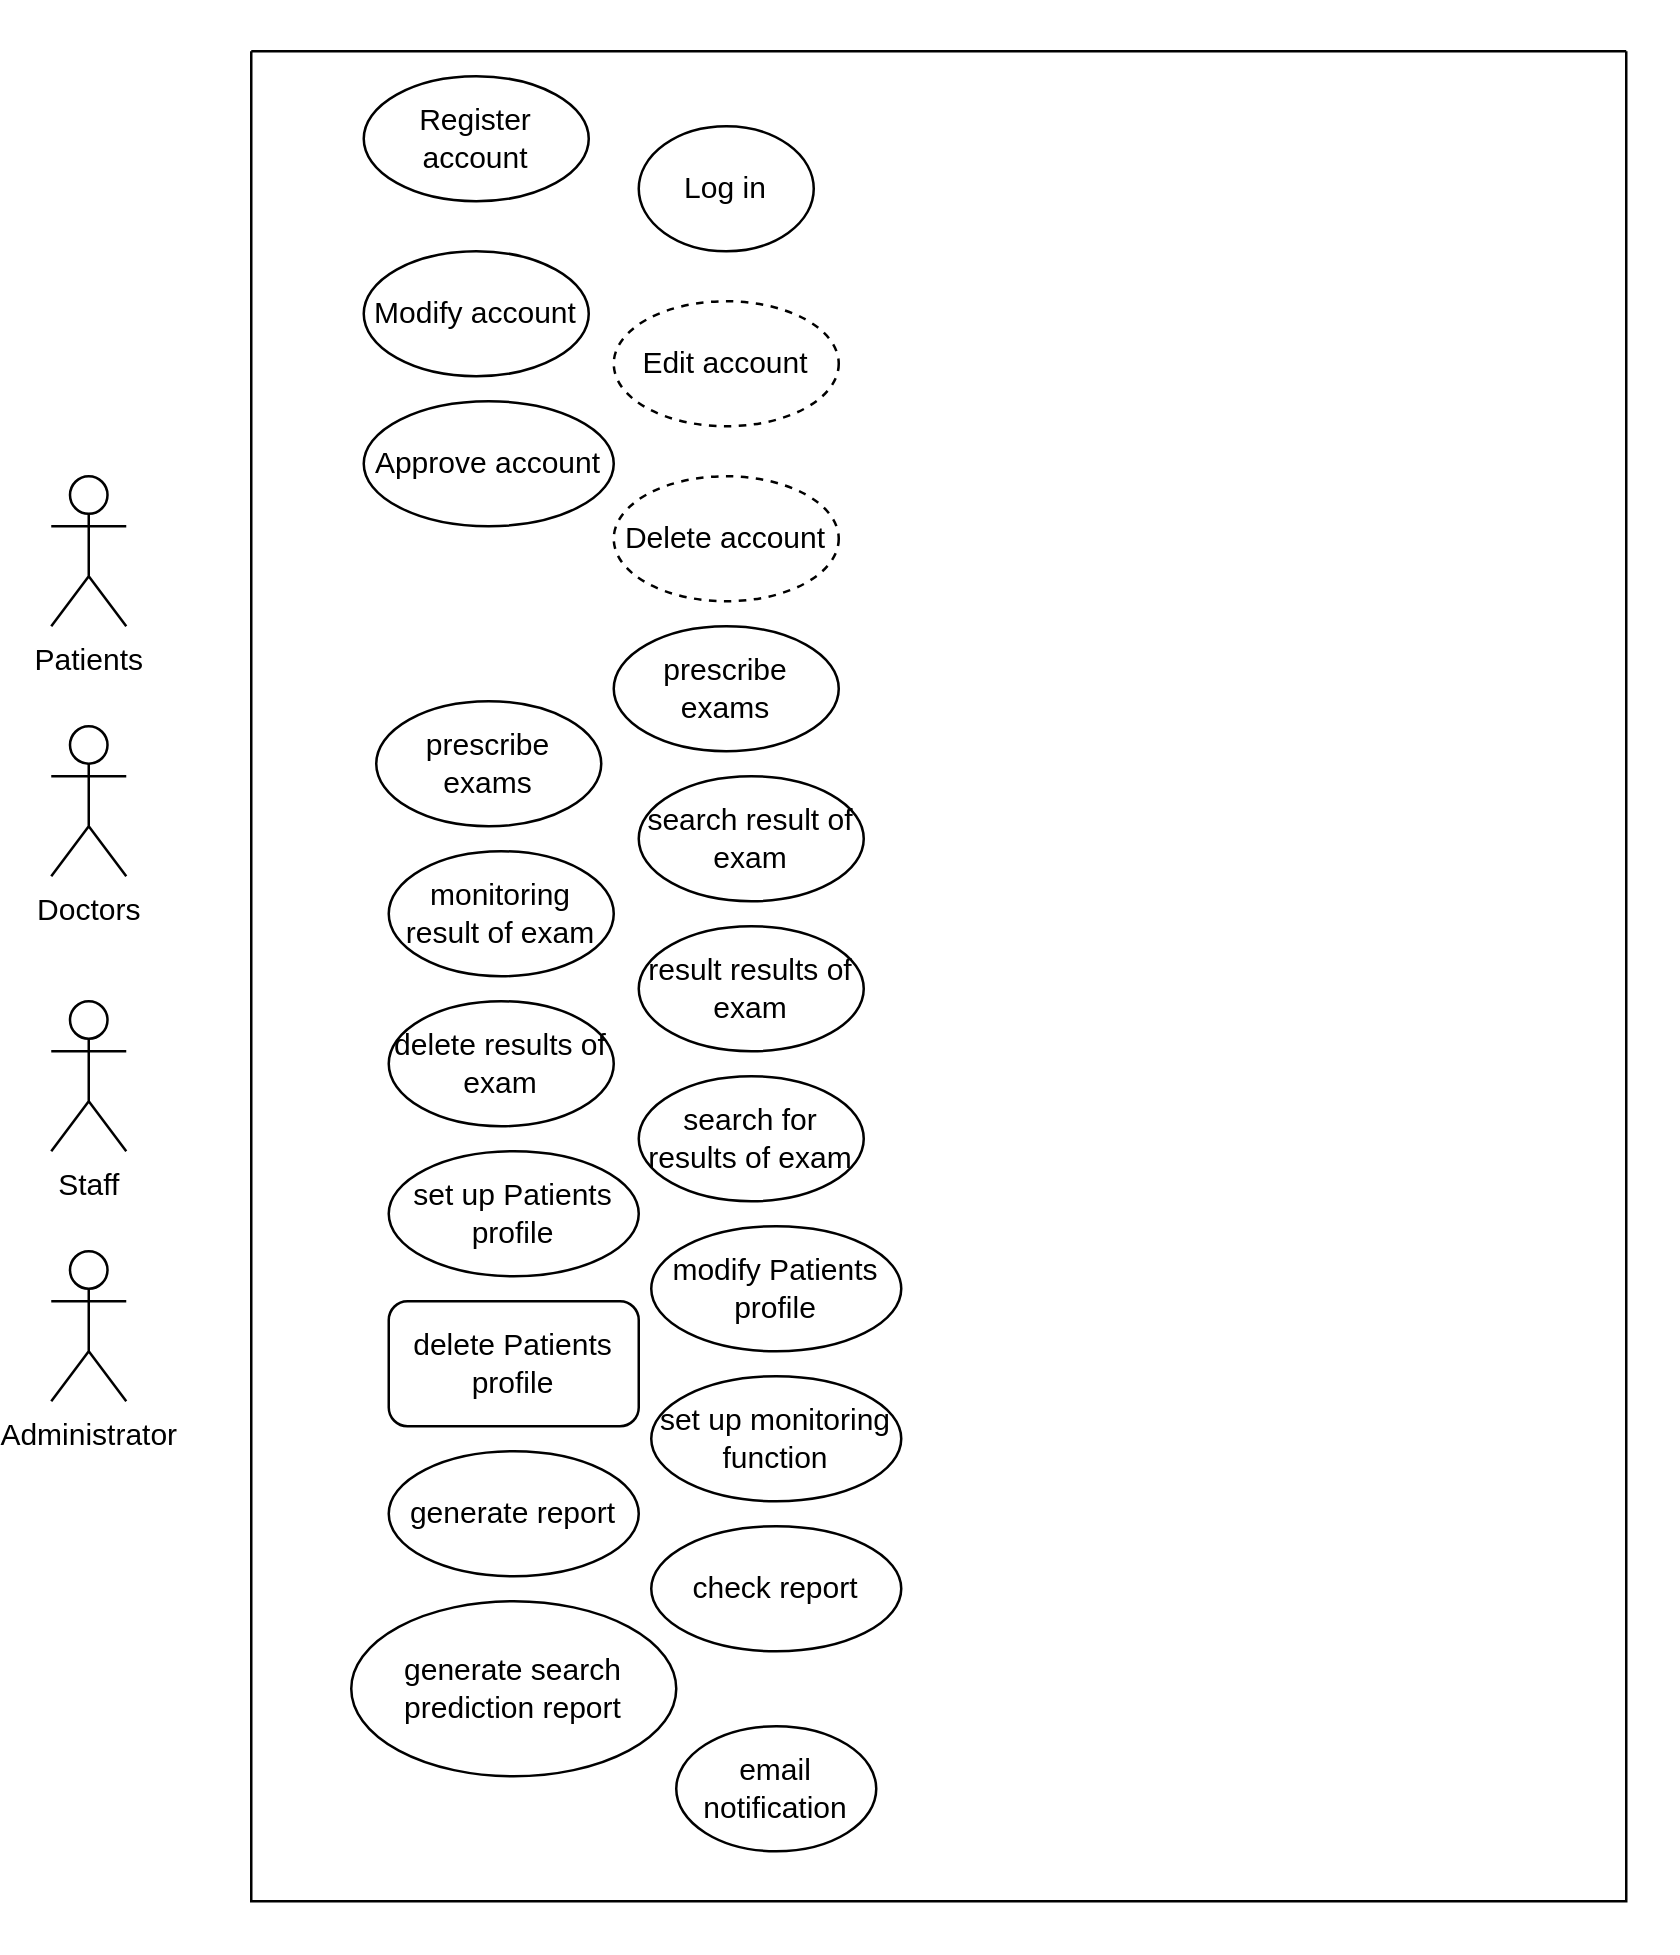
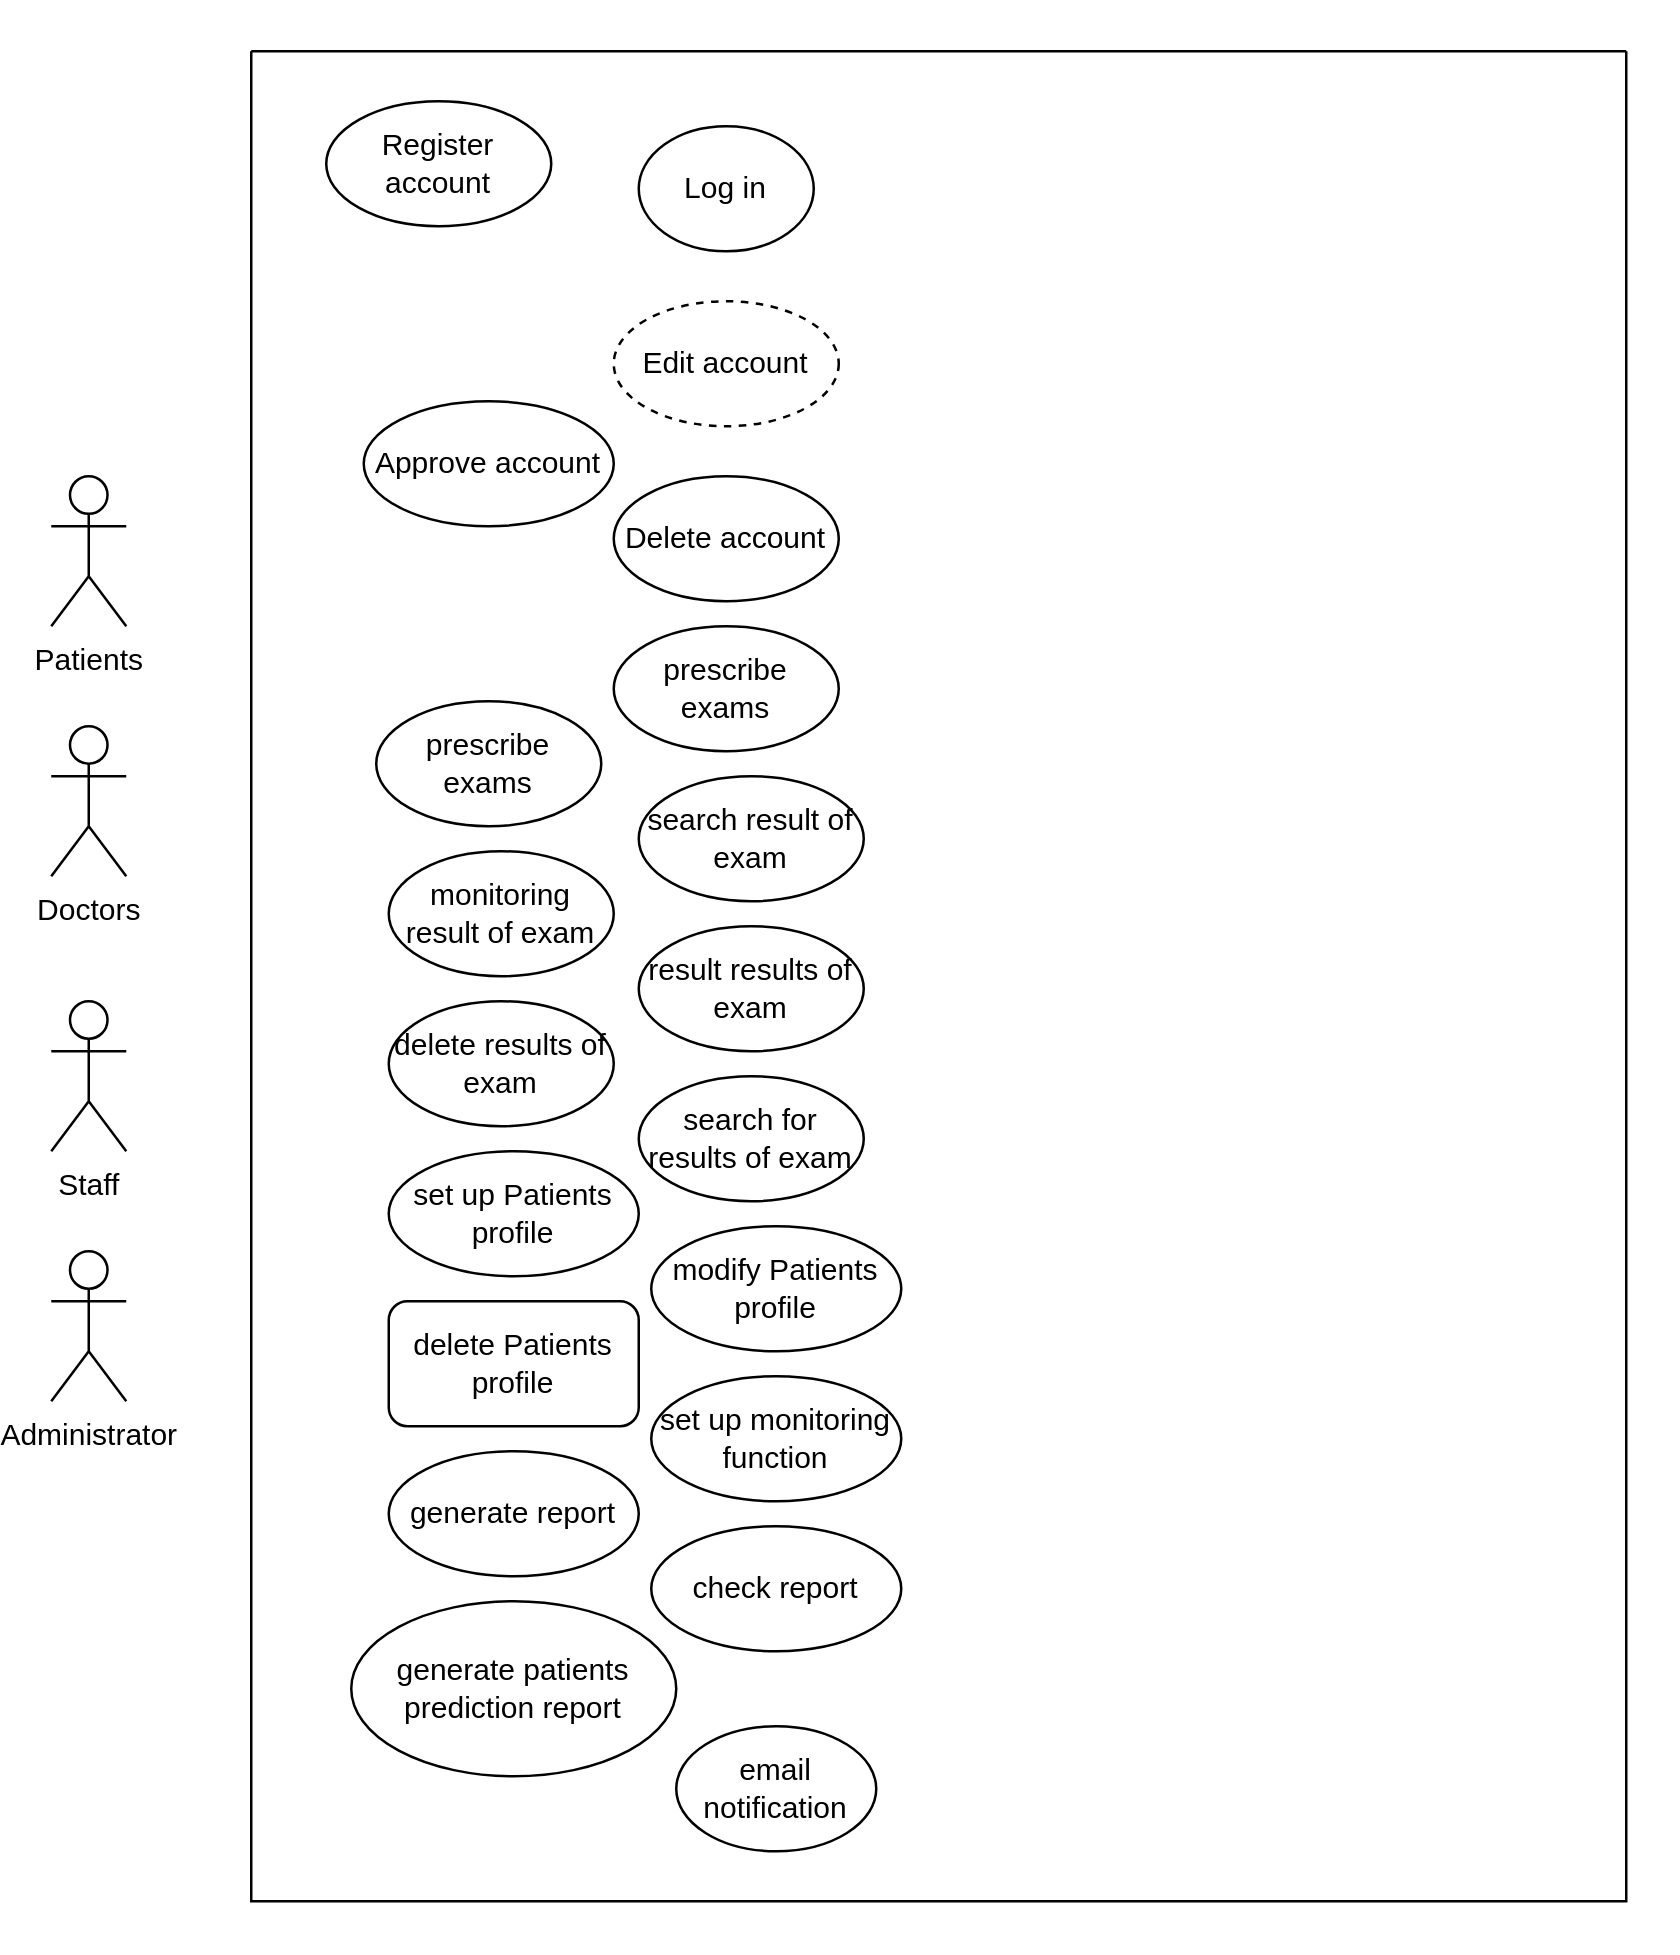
  <mxCell id="0" />
  <mxCell id="1" parent="0" />
  <mxCell id="2" value="Doctors" style="shape=umlActor;verticalLabelPosition=bottom;verticalAlign=top;html=1;outlineConnect=0;" parent="1" vertex="1"><mxGeometry x="20" y="290" width="30" height="60" as="geometry" /></mxCell>
  <mxCell id="3" value="Administrator" style="shape=umlActor;verticalLabelPosition=bottom;verticalAlign=top;html=1;outlineConnect=0;" vertex="1" parent="1"><mxGeometry x="20" y="500" width="30" height="60" as="geometry" /></mxCell>
  <mxCell id="4" value="Staff" style="shape=umlActor;verticalLabelPosition=bottom;verticalAlign=top;html=1;outlineConnect=0;" vertex="1" parent="1"><mxGeometry x="20" y="400" width="30" height="60" as="geometry" /></mxCell>
  <mxCell id="5" value="Patients" style="shape=umlActor;verticalLabelPosition=bottom;verticalAlign=top;html=1;outlineConnect=0;" vertex="1" parent="1"><mxGeometry x="20" y="190" width="30" height="60" as="geometry" /></mxCell>
  <mxCell id="6" value="" style="swimlane;startSize=0;" vertex="1" parent="1"><mxGeometry x="100" y="20" width="550" height="740" as="geometry" /></mxCell>
- <mxCell id="7" value="Register account" style="ellipse;whiteSpace=wrap;html=1;" vertex="1" parent="6"><mxGeometry x="45" y="10" width="90" height="50" as="geometry" /></mxCell>
+ <mxCell id="7" value="Register account" style="ellipse;whiteSpace=wrap;html=1;" vertex="1" parent="6"><mxGeometry x="30" y="20" width="90" height="50" as="geometry" /></mxCell>
  <mxCell id="8" value="Log in" style="ellipse;whiteSpace=wrap;html=1;" vertex="1" parent="6"><mxGeometry x="155" y="30" width="70" height="50" as="geometry" /></mxCell>
- <mxCell id="9" value="Modify account" style="ellipse;whiteSpace=wrap;html=1;" vertex="1" parent="6"><mxGeometry x="45" y="80" width="90" height="50" as="geometry" /></mxCell>
  <mxCell id="10" value="Edit account" style="ellipse;whiteSpace=wrap;html=1;dashed=1;" vertex="1" parent="6"><mxGeometry x="145" y="100" width="90" height="50" as="geometry" /></mxCell>
  <mxCell id="11" value="Approve account" style="ellipse;whiteSpace=wrap;html=1;" vertex="1" parent="6"><mxGeometry x="45" y="140" width="100" height="50" as="geometry" /></mxCell>
- <mxCell id="12" value="Delete account" style="ellipse;whiteSpace=wrap;html=1;dashed=1;" vertex="1" parent="6"><mxGeometry x="145" y="170" width="90" height="50" as="geometry" /></mxCell>
+ <mxCell id="12" value="Delete account" style="ellipse;whiteSpace=wrap;html=1;" vertex="1" parent="6"><mxGeometry x="145" y="170" width="90" height="50" as="geometry" /></mxCell>
  <mxCell id="13" value="prescribe exams" style="ellipse;whiteSpace=wrap;html=1;" vertex="1" parent="6"><mxGeometry x="145" y="230" width="90" height="50" as="geometry" /></mxCell>
  <mxCell id="14" value="prescribe exams" style="ellipse;whiteSpace=wrap;html=1;" vertex="1" parent="6"><mxGeometry x="50" y="260" width="90" height="50" as="geometry" /></mxCell>
  <mxCell id="15" value="search result of exam" style="ellipse;whiteSpace=wrap;html=1;" vertex="1" parent="6"><mxGeometry x="155" y="290" width="90" height="50" as="geometry" /></mxCell>
  <mxCell id="16" value="monitoring result of exam" style="ellipse;whiteSpace=wrap;html=1;" vertex="1" parent="6"><mxGeometry x="55" y="320" width="90" height="50" as="geometry" /></mxCell>
  <mxCell id="17" value="result results of exam" style="ellipse;whiteSpace=wrap;html=1;" vertex="1" parent="6"><mxGeometry x="155" y="350" width="90" height="50" as="geometry" /></mxCell>
  <mxCell id="18" value="delete results of exam" style="ellipse;whiteSpace=wrap;html=1;" vertex="1" parent="6"><mxGeometry x="55" y="380" width="90" height="50" as="geometry" /></mxCell>
  <mxCell id="19" value="search for results of exam" style="ellipse;whiteSpace=wrap;html=1;" vertex="1" parent="6"><mxGeometry x="155" y="410" width="90" height="50" as="geometry" /></mxCell>
  <mxCell id="20" value="set up Patients profile" style="ellipse;whiteSpace=wrap;html=1;" vertex="1" parent="6"><mxGeometry x="55" y="440" width="100" height="50" as="geometry" /></mxCell>
  <mxCell id="21" value="modify Patients profile" style="ellipse;whiteSpace=wrap;html=1;" vertex="1" parent="6"><mxGeometry x="160" y="470" width="100" height="50" as="geometry" /></mxCell>
  <mxCell id="22" value="delete Patients profile" style="whiteSpace=wrap;html=1;rounded=1;" vertex="1" parent="6"><mxGeometry x="55" y="500" width="100" height="50" as="geometry" /></mxCell>
  <mxCell id="23" value="set up monitoring function" style="ellipse;whiteSpace=wrap;html=1;" vertex="1" parent="6"><mxGeometry x="160" y="530" width="100" height="50" as="geometry" /></mxCell>
  <mxCell id="24" value="generate report" style="ellipse;whiteSpace=wrap;html=1;" vertex="1" parent="6"><mxGeometry x="55" y="560" width="100" height="50" as="geometry" /></mxCell>
  <mxCell id="25" value="check report" style="ellipse;whiteSpace=wrap;html=1;" vertex="1" parent="6"><mxGeometry x="160" y="590" width="100" height="50" as="geometry" /></mxCell>
- <mxCell id="26" value="generate search prediction report" style="ellipse;whiteSpace=wrap;html=1;" vertex="1" parent="6"><mxGeometry x="40" y="620" width="130" height="70" as="geometry" /></mxCell>
+ <mxCell id="26" value="generate patients prediction report" style="ellipse;whiteSpace=wrap;html=1;" vertex="1" parent="6"><mxGeometry x="40" y="620" width="130" height="70" as="geometry" /></mxCell>
  <mxCell id="27" value="email notification" style="ellipse;whiteSpace=wrap;html=1;" vertex="1" parent="6"><mxGeometry x="170" y="670" width="80" height="50" as="geometry" /></mxCell>
